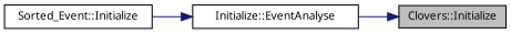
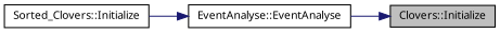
  digraph {
    fontname="Noto Sans"
    rankdir=RL
    node [color=black fillcolor=white fontname="Noto Sans" fontsize=10 shape=record style=filled]
    edge [color=midnightblue dir=back fontname="Noto Sans" fontsize=10 labelfontname=Helvetica labelfontsize=10 style=solid]
    n1 [fillcolor=grey75 fontcolor=black height=0.2 label="Clovers::Initialize" width=0.4]
-   n2 [height=0.2 label="Initialize::EventAnalyse" width=0.4]
-   n3 [height=0.2 label="Sorted_Event::Initialize" width=0.4]
+   n2 [height=0.2 label="EventAnalyse::EventAnalyse" width=0.4]
+   n3 [height=0.2 label="Sorted_Clovers::Initialize" width=0.4]
    n1 -> n2
    n2 -> n3
  }
